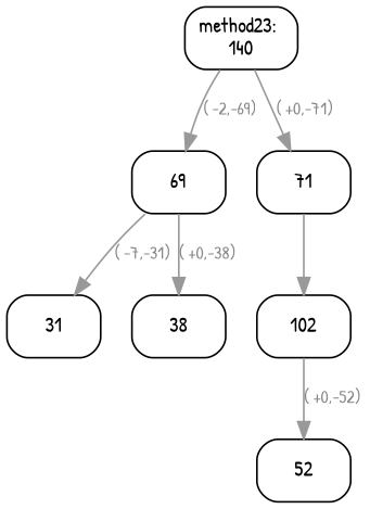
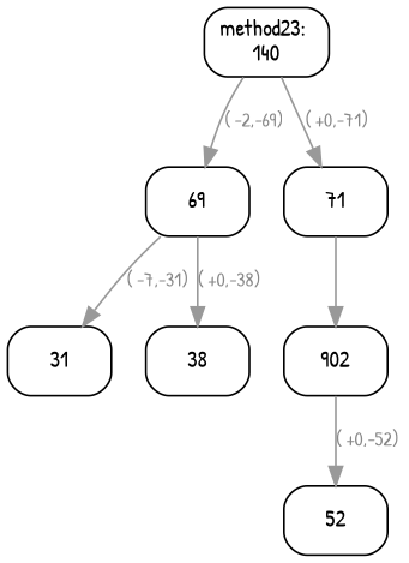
  digraph {
    fontname="Patrick Hand"
    rankdir=TB
    node [color=black fontcolor=black fontname="Patrick Hand" fontsize=12 shape=box style=rounded]
    edge [color="#999999" fontcolor="#888888" fontname="Patrick Hand" fontsize=10]
    n1 [label="method23: \n140"]
    n2 [label=69]
    n3 [label=71]
    n4 [label=31]
    n5 [label=38]
-   n6 [label=102]
+   n6 [label=902]
    n7 [label=52]
    n1 -> n2 [label="( -2,-69)"]
    n1 -> n3 [label="( +0,-71)"]
    n2 -> n4 [label="( -7,-31)"]
    n2 -> n5 [label="( +0,-38)"]
    n3 -> n6
    n6 -> n7 [label="( +0,-52)"]
  }
